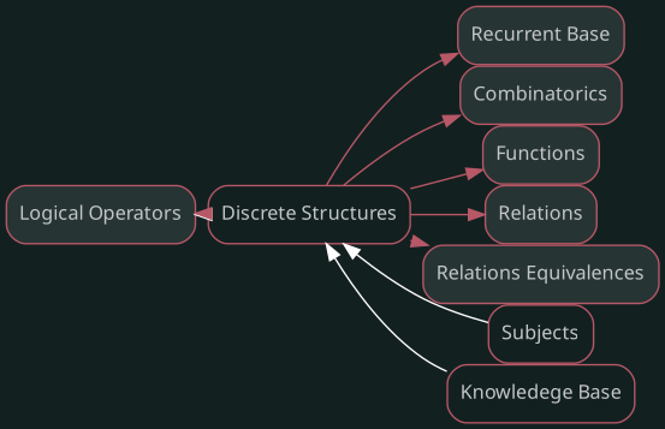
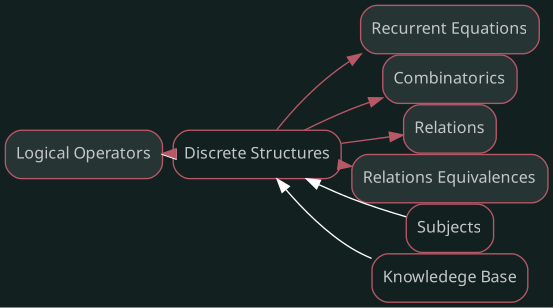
  digraph {
    bgcolor="#132020"
    nodesep=0
    rankdir=LR
    ranksep=0
    node [color="#b75867" fillcolor="#273434" fontcolor="#c4c7c7" fontname=sans fontsize="12px" labelfontname=sans shape=rectangle style="rounded,filled"]
    edge [color="#b75867"]
    n1 [label="Logical Operators"]
    n2 [fillcolor="#FFFFFF" label="Discrete Structures" style=rounded]
-   n3 [label="Recurrent Base"]
+   n3 [label="Recurrent Equations"]
    n4 [label=Combinatorics]
-   n5 [label=Functions]
    n6 [label=Relations]
    n7 [label="Relations Equivalences"]
    n8 [fillcolor="#FFFFFF" label=Subjects style=rounded]
    n9 [fillcolor="#FFFFFF" label="Knowledege Base" style=rounded]
    subgraph sub_1 {
    }
    subgraph sub_2 {
      n1
      n2
    }
    subgraph sub_3 {
      n1
      n2
      n3
      n4
-     n5
      n6
      n7
    }
    subgraph sub_4 {
      n2
      n8
      n9
    }
    n1 -> n2 [color="#FFFFFF" dir=back]
    n2 -> n1
    n2 -> n3
    n2 -> n4
-   n2 -> n5
    n2 -> n6
    n2 -> n7
    n2 -> n8 [color="#FFFFFF" dir=back]
    n2 -> n9 [color="#FFFFFF" dir=back]
  }
